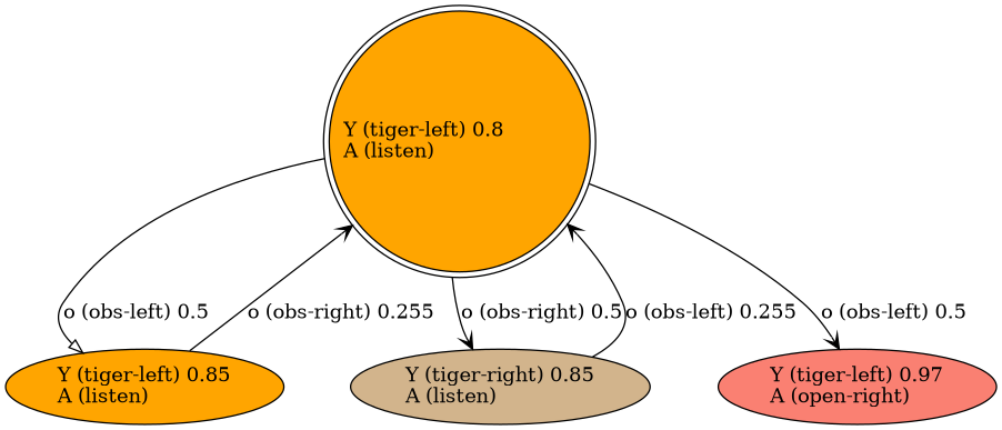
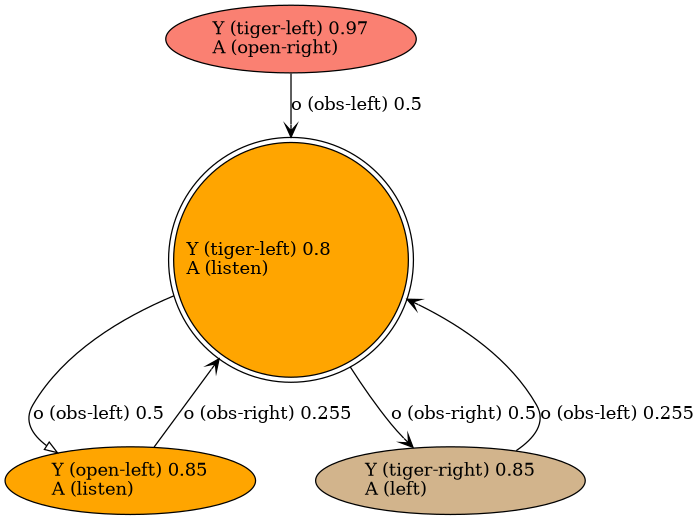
  digraph {
    node [fillcolor=orange style=filled]
    edge [arrowhead=vee]
    n1 [label="Y (tiger-left) 0.8\lA (listen)\l" labeljust=l shape=doublecircle]
-   n2 [label="Y (tiger-left) 0.85\lA (listen)\l"]
-   n3 [fillcolor=tan label="Y (tiger-right) 0.85\lA (listen)\l"]
+   n2 [label="Y (open-left) 0.85\lA (listen)\l"]
+   n3 [fillcolor=tan label="Y (tiger-right) 0.85\lA (left)\l"]
    n4 [fillcolor=salmon label="Y (tiger-left) 0.97\lA (open-right)\l"]
    n1 -> n2 [arrowhead=onormal label="o (obs-left) 0.5\l"]
    n1 -> n3 [label="o (obs-right) 0.5\l"]
    n2 -> n1 [label="o (obs-right) 0.255\l"]
    n3 -> n1 [label="o (obs-left) 0.255\l"]
-   n1 -> n4 [label="o (obs-left) 0.5\l"]
+   n4 -> n1 [label="o (obs-left) 0.5\l"]
  }
